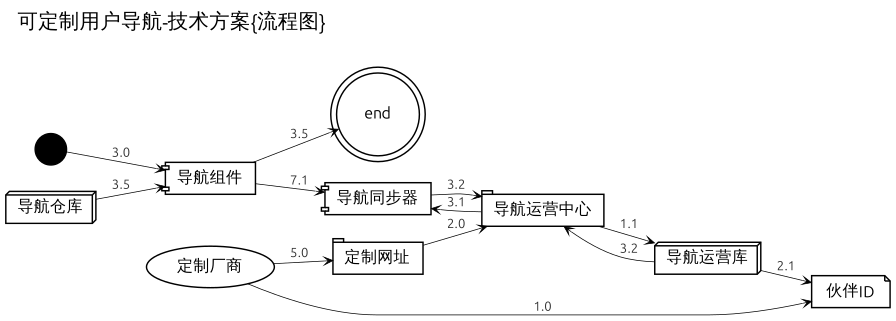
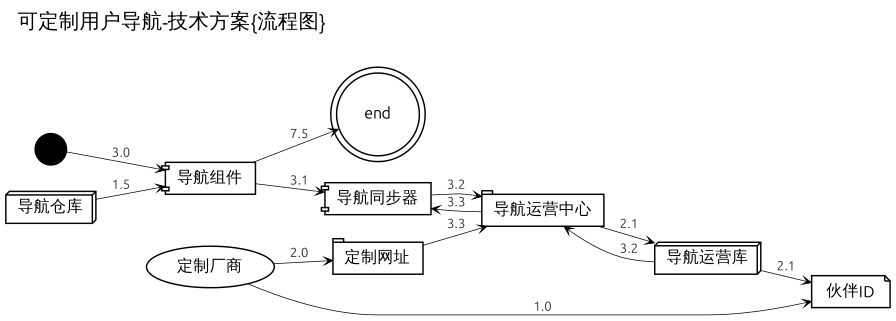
  digraph {
    fontname=Ubuntu
    fontsize=14.0
    label="可定制用户导航-技术方案{流程图}"
    labeljust=l
    labelloc=t
    rankdir=LR
    ranksep=0.3
    node [fontname=Ubuntu fontsize=11.0 shape=component]
    edge [arrowhead=vee arrowsize=0.6 arrowtail=none fontcolor="#333333" fontname=Ubuntu fontsize=9.0 style="setlinewidth(0.5)"]
    n1 [height=0.3 label="流程开始" shape=point]
    n2 [height=0.3 label="导航组件"]
    end [fillcolor=red height=0.3 shape=doublecircle]
    n4 [height=0.3 label="导航同步器"]
    n5 [height=0.3 label="导航运营中心" shape=tab]
    n6 [height=0.3 label="导航仓库" shape=box3d]
    n7 [height=0.3 label="导航运营库" shape=box3d]
    n8 [height=0.3 label="伙伴ID" shape=note]
    n9 [height=0.3 label="定制厂商" shape=ellipse]
    n10 [height=0.3 label="定制网址" shape=tab]
    n1 -> n2 [label=3.0]
-   n2 -> end [label=3.5]
-   n2 -> n4 [label=7.1]
+   n2 -> end [label=7.5]
+   n2 -> n4 [label=3.1]
    n4 -> n5 [label=3.2]
-   n5 -> n4 [label=3.1]
-   n5 -> n7 [label=1.1]
-   n6 -> n2 [label=3.5]
+   n5 -> n4 [label=3.3]
+   n5 -> n7 [label=2.1]
+   n6 -> n2 [label=1.5]
    n7 -> n5 [label=3.2]
    n7 -> n8 [label=2.1]
    n9 -> n8 [label=1.0]
-   n9 -> n10 [label=5.0]
-   n10 -> n5 [label=2.0]
+   n9 -> n10 [label=2.0]
+   n10 -> n5 [label=3.3]
  }
